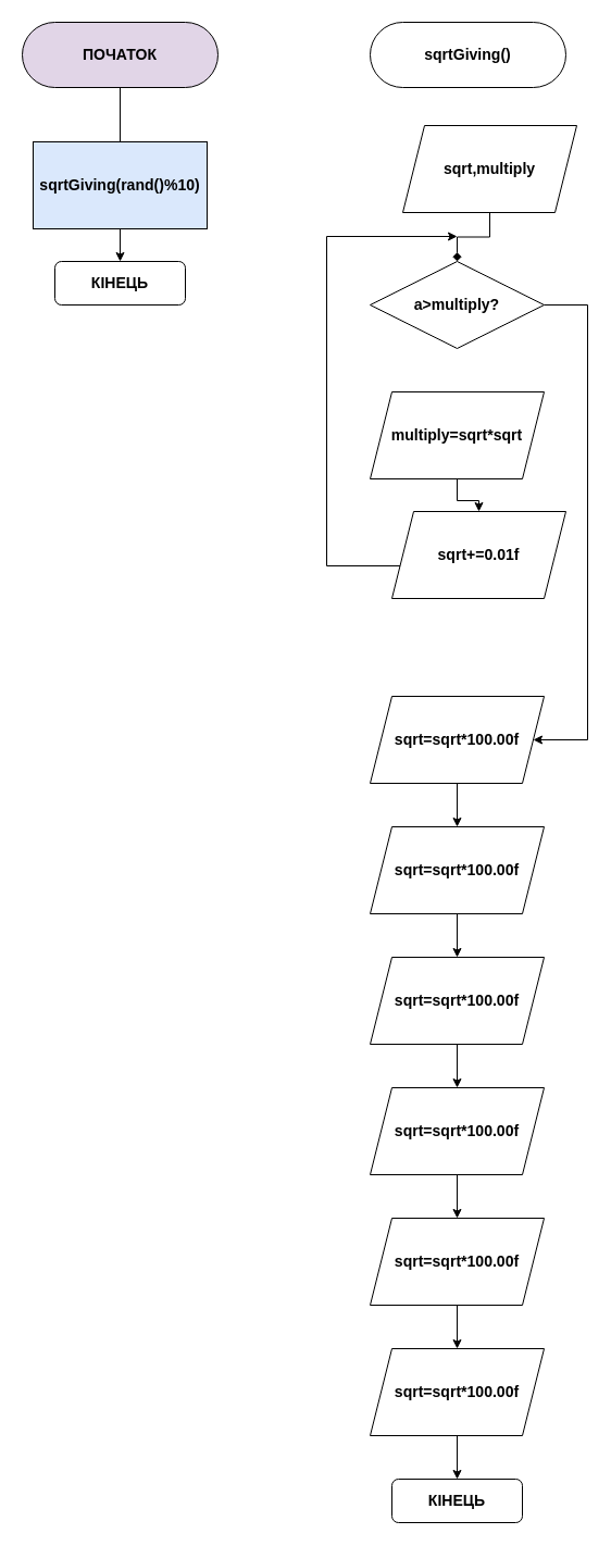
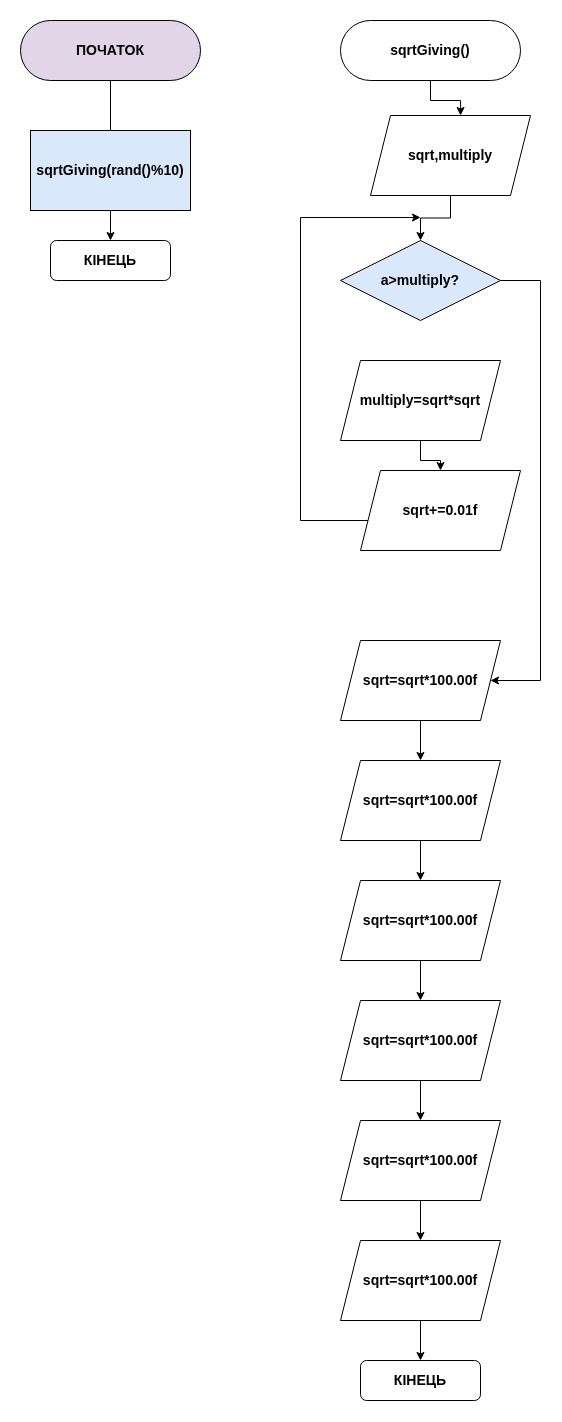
  <mxCell id="0" />
  <mxCell id="1" parent="0" />
  <mxCell id="2" style="edgeStyle=orthogonalEdgeStyle;rounded=0;orthogonalLoop=1;jettySize=auto;html=1;endArrow=none;" edge="1" parent="1" source="3" target="7"><mxGeometry relative="1" as="geometry" /></mxCell>
  <mxCell id="3" value="&lt;h3&gt;ПОЧАТОК&lt;/h3&gt;" style="rounded=1;whiteSpace=wrap;html=1;arcSize=50;fillColor=#e1d5e7;" vertex="1" parent="1"><mxGeometry x="20" y="20" width="180" height="60" as="geometry" /></mxCell>
+ <mxCell id="4" style="edgeStyle=orthogonalEdgeStyle;rounded=0;orthogonalLoop=1;jettySize=auto;html=1;entryX=0.563;entryY=0;entryDx=0;entryDy=0;entryPerimeter=0;" edge="1" parent="1" source="5" target="10"><mxGeometry relative="1" as="geometry" /></mxCell>
  <mxCell id="5" value="&lt;h3&gt;sqrtGiving()&lt;/h3&gt;" style="rounded=1;whiteSpace=wrap;html=1;arcSize=50;" vertex="1" parent="1"><mxGeometry x="340" y="20" width="180" height="60" as="geometry" /></mxCell>
  <mxCell id="6" style="edgeStyle=orthogonalEdgeStyle;rounded=0;orthogonalLoop=1;jettySize=auto;html=1;entryX=0.5;entryY=0;entryDx=0;entryDy=0;" edge="1" parent="1" source="7" target="8"><mxGeometry relative="1" as="geometry" /></mxCell>
  <mxCell id="7" value="&lt;h3&gt;sqrtGiving(rand()%10)&lt;/h3&gt;" style="rounded=0;whiteSpace=wrap;html=1;fillColor=#dae8fc;" vertex="1" parent="1"><mxGeometry x="30" y="130" width="160" height="80" as="geometry" /></mxCell>
  <mxCell id="8" value="&lt;h3&gt;КIНЕЦЬ&lt;/h3&gt;" style="rounded=1;whiteSpace=wrap;html=1;" vertex="1" parent="1"><mxGeometry x="50" y="240" width="120" height="40" as="geometry" /></mxCell>
- <mxCell id="9" style="edgeStyle=orthogonalEdgeStyle;rounded=0;orthogonalLoop=1;jettySize=auto;html=1;entryX=0.5;entryY=0;entryDx=0;entryDy=0;endArrow=diamond;" edge="1" parent="1" source="10" target="12"><mxGeometry relative="1" as="geometry" /></mxCell>
+ <mxCell id="9" style="edgeStyle=orthogonalEdgeStyle;rounded=0;orthogonalLoop=1;jettySize=auto;html=1;entryX=0.5;entryY=0;entryDx=0;entryDy=0;" edge="1" parent="1" source="10" target="12"><mxGeometry relative="1" as="geometry" /></mxCell>
  <mxCell id="10" value="&lt;h3&gt;&lt;b&gt;sqrt,multiply&lt;/b&gt;&lt;/h3&gt;" style="shape=parallelogram;perimeter=parallelogramPerimeter;whiteSpace=wrap;html=1;fixedSize=1;" vertex="1" parent="1"><mxGeometry x="370" y="115" width="160" height="80" as="geometry" /></mxCell>
  <mxCell id="11" style="edgeStyle=orthogonalEdgeStyle;rounded=0;orthogonalLoop=1;jettySize=auto;html=1;" edge="1" parent="1" source="12" target="18"><mxGeometry relative="1" as="geometry"><mxPoint x="540" y="680" as="targetPoint" /><Array as="points"><mxPoint x="540" y="280" /><mxPoint x="540" y="680" /></Array></mxGeometry></mxCell>
- <mxCell id="12" value="&lt;h3&gt;a&amp;gt;multiply?&lt;/h3&gt;" style="rhombus;whiteSpace=wrap;html=1;" vertex="1" parent="1"><mxGeometry x="340" y="240" width="160" height="80" as="geometry" /></mxCell>
+ <mxCell id="12" value="&lt;h3&gt;a&amp;gt;multiply?&lt;/h3&gt;" style="rhombus;whiteSpace=wrap;html=1;fillColor=#dae8fc;" vertex="1" parent="1"><mxGeometry x="340" y="240" width="160" height="80" as="geometry" /></mxCell>
  <mxCell id="13" style="edgeStyle=orthogonalEdgeStyle;rounded=0;orthogonalLoop=1;jettySize=auto;html=1;entryX=0.5;entryY=0;entryDx=0;entryDy=0;" edge="1" parent="1" source="14" target="16"><mxGeometry relative="1" as="geometry" /></mxCell>
  <mxCell id="14" value="&lt;h3&gt;multiply=sqrt*sqrt&lt;/h3&gt;" style="shape=parallelogram;perimeter=parallelogramPerimeter;whiteSpace=wrap;html=1;fixedSize=1;" vertex="1" parent="1"><mxGeometry x="340" width="160" height="80" as="geometry" y="360" /></mxCell>
  <mxCell id="15" style="edgeStyle=orthogonalEdgeStyle;rounded=0;orthogonalLoop=1;jettySize=auto;html=1;" edge="1" parent="1" source="16"><mxGeometry relative="1" as="geometry"><mxPoint x="420" y="217" as="targetPoint" /><Array as="points"><mxPoint x="300" y="520" /></Array></mxGeometry></mxCell>
  <mxCell id="16" value="&lt;h3&gt;sqrt+=0.01f&lt;/h3&gt;" style="shape=parallelogram;perimeter=parallelogramPerimeter;whiteSpace=wrap;html=1;fixedSize=1;" vertex="1" parent="1"><mxGeometry x="360" y="470" width="160" height="80" as="geometry" /></mxCell>
  <mxCell id="17" style="edgeStyle=orthogonalEdgeStyle;rounded=0;orthogonalLoop=1;jettySize=auto;html=1;entryX=0.5;entryY=0;entryDx=0;entryDy=0;" edge="1" parent="1" source="18" target="20"><mxGeometry relative="1" as="geometry" /></mxCell>
  <mxCell id="18" value="&lt;h3&gt;sqrt=sqrt*100.00f&lt;/h3&gt;" style="shape=parallelogram;perimeter=parallelogramPerimeter;whiteSpace=wrap;html=1;fixedSize=1;" vertex="1" parent="1"><mxGeometry x="340" y="640" width="160" height="80" as="geometry" /></mxCell>
  <mxCell id="19" style="edgeStyle=orthogonalEdgeStyle;rounded=0;orthogonalLoop=1;jettySize=auto;html=1;entryX=0.5;entryY=0;entryDx=0;entryDy=0;" edge="1" parent="1" source="20" target="22"><mxGeometry relative="1" as="geometry"><mxPoint x="410" y="860" as="targetPoint" /><Array as="points" /></mxGeometry></mxCell>
  <mxCell id="20" value="&lt;h3&gt;sqrt=sqrt*100.00f&lt;/h3&gt;" style="shape=parallelogram;perimeter=parallelogramPerimeter;whiteSpace=wrap;html=1;fixedSize=1;" vertex="1" parent="1"><mxGeometry x="340" y="760" width="160" height="80" as="geometry" /></mxCell>
  <mxCell id="21" style="edgeStyle=orthogonalEdgeStyle;rounded=0;orthogonalLoop=1;jettySize=auto;html=1;entryX=0.5;entryY=0;entryDx=0;entryDy=0;" edge="1" parent="1" source="22" target="24"><mxGeometry relative="1" as="geometry" /></mxCell>
  <mxCell id="22" value="&lt;h3&gt;sqrt=sqrt*100.00f&lt;/h3&gt;" style="shape=parallelogram;perimeter=parallelogramPerimeter;whiteSpace=wrap;html=1;fixedSize=1;" vertex="1" parent="1"><mxGeometry x="340" y="880" width="160" height="80" as="geometry" /></mxCell>
  <mxCell id="23" style="edgeStyle=orthogonalEdgeStyle;rounded=0;orthogonalLoop=1;jettySize=auto;html=1;entryX=0.5;entryY=0;entryDx=0;entryDy=0;" edge="1" parent="1" source="24" target="26"><mxGeometry relative="1" as="geometry" /></mxCell>
  <mxCell id="24" value="&lt;h3&gt;sqrt=sqrt*100.00f&lt;/h3&gt;" style="shape=parallelogram;perimeter=parallelogramPerimeter;whiteSpace=wrap;html=1;fixedSize=1;" vertex="1" parent="1"><mxGeometry x="340" y="1000" width="160" height="80" as="geometry" /></mxCell>
  <mxCell id="25" style="edgeStyle=orthogonalEdgeStyle;rounded=0;orthogonalLoop=1;jettySize=auto;html=1;entryX=0.5;entryY=0;entryDx=0;entryDy=0;" edge="1" parent="1" source="26" target="28"><mxGeometry relative="1" as="geometry" /></mxCell>
  <mxCell id="26" value="&lt;h3&gt;sqrt=sqrt*100.00f&lt;/h3&gt;" style="shape=parallelogram;perimeter=parallelogramPerimeter;whiteSpace=wrap;html=1;fixedSize=1;" vertex="1" parent="1"><mxGeometry x="340" y="1120" width="160" height="80" as="geometry" /></mxCell>
  <mxCell id="27" style="edgeStyle=orthogonalEdgeStyle;rounded=0;orthogonalLoop=1;jettySize=auto;html=1;entryX=0.5;entryY=0;entryDx=0;entryDy=0;" edge="1" parent="1" source="28" target="29"><mxGeometry relative="1" as="geometry" /></mxCell>
  <mxCell id="28" value="&lt;h3&gt;sqrt=sqrt*100.00f&lt;/h3&gt;" style="shape=parallelogram;perimeter=parallelogramPerimeter;whiteSpace=wrap;html=1;fixedSize=1;" vertex="1" parent="1"><mxGeometry x="340" y="1240" width="160" height="80" as="geometry" /></mxCell>
  <mxCell id="29" value="&lt;h3&gt;КIНЕЦЬ&lt;/h3&gt;" style="rounded=1;whiteSpace=wrap;html=1;" vertex="1" parent="1"><mxGeometry x="360" y="1360" width="120" height="40" as="geometry" /></mxCell>
